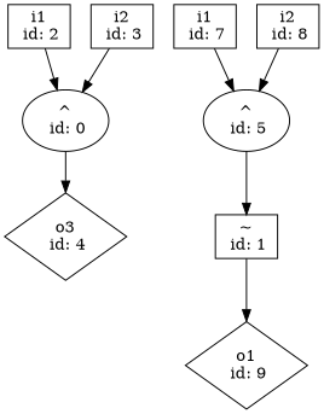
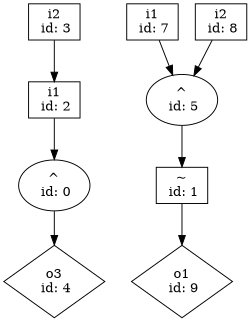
  digraph {
    node [shape=box]
    n1 [label="^\n id: 0" shape=""]
    n2 [label="o3\n id: 4" shape=diamond]
    n3 [label="i1\n id: 2"]
    n4 [label="i2\n id: 3"]
    n5 [label="^\n id: 5" shape=""]
    n6 [label="~\n id: 1"]
    n7 [label="o1\n id: 9" shape=diamond]
    n8 [label="i1\n id: 7"]
    n9 [label="i2\n id: 8"]
    n1 -> n2
    n3 -> n1
-   n4 -> n1
+   n4 -> n3
    n5 -> n6
    n6 -> n7
    n8 -> n5
    n9 -> n5
  }
